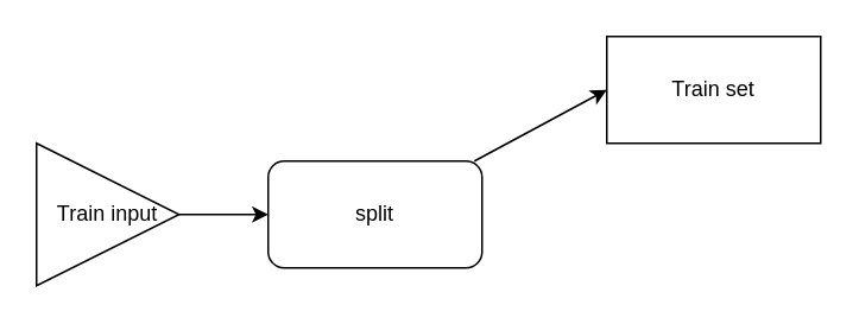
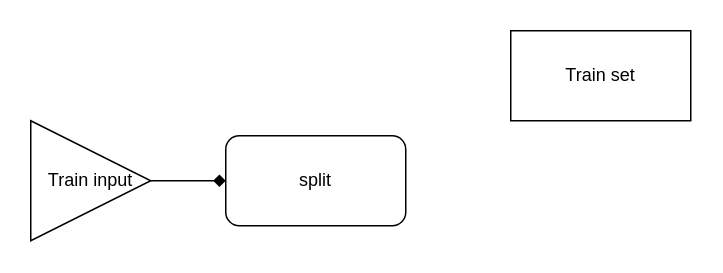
  <mxCell id="0" />
  <mxCell id="1" parent="0" />
- <mxCell id="2" value="" style="edgeStyle=none;html=1;" edge="1" parent="1" source="3" target="5"><mxGeometry relative="1" as="geometry" /></mxCell>
+ <mxCell id="2" value="" style="edgeStyle=none;html=1;endArrow=diamond;" edge="1" parent="1" source="3" target="5"><mxGeometry relative="1" as="geometry" /></mxCell>
  <mxCell id="3" value="Train input" style="triangle;whiteSpace=wrap;html=1;" vertex="1" parent="1"><mxGeometry x="20" y="80" width="80" height="80" as="geometry" /></mxCell>
- <mxCell id="4" style="edgeStyle=none;html=1;entryX=0;entryY=0.5;entryDx=0;entryDy=0;" edge="1" parent="1" source="5" target="6"><mxGeometry relative="1" as="geometry" /></mxCell>
  <mxCell id="5" value="split" style="rounded=1;whiteSpace=wrap;html=1;" vertex="1" parent="1"><mxGeometry x="150" y="90" width="120" height="60" as="geometry" /></mxCell>
  <mxCell id="6" value="Train set" style="rounded=0;whiteSpace=wrap;html=1;" vertex="1" parent="1"><mxGeometry x="340" y="20" width="120" height="60" as="geometry" /></mxCell>
